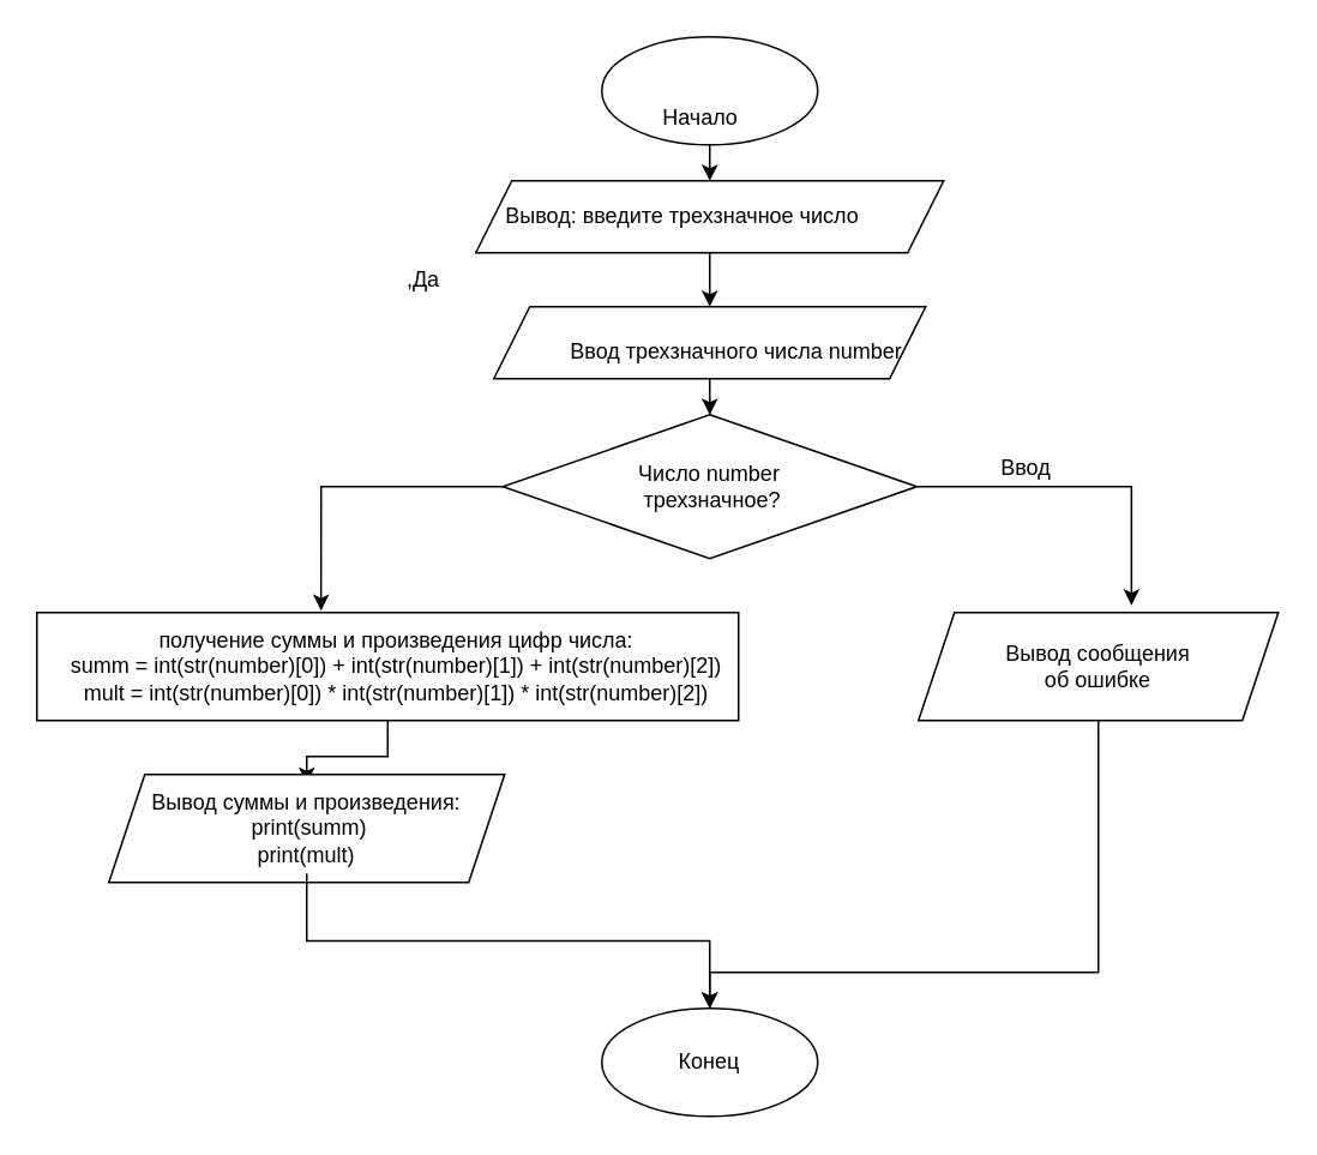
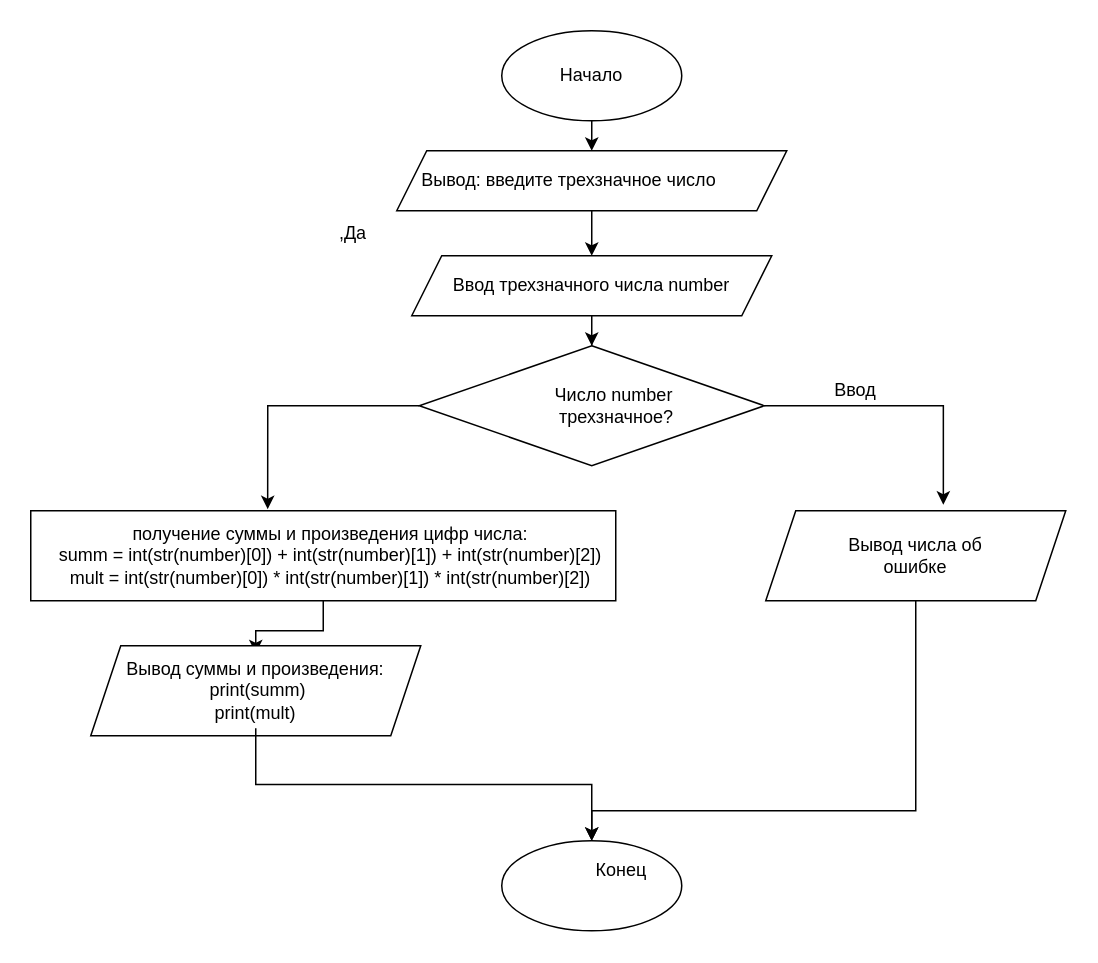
  <mxCell id="0" />
  <mxCell id="1" parent="0" />
  <mxCell id="2" style="edgeStyle=orthogonalEdgeStyle;rounded=0;orthogonalLoop=1;jettySize=auto;html=1;exitX=0.5;exitY=1;exitDx=0;exitDy=0;entryX=0.5;entryY=0;entryDx=0;entryDy=0;" parent="1" source="3" target="6" edge="1"><mxGeometry relative="1" as="geometry" /></mxCell>
  <mxCell id="3" value="" style="ellipse;whiteSpace=wrap;html=1;" parent="1" vertex="1"><mxGeometry x="334" y="20" width="120" height="60" as="geometry" /></mxCell>
- <mxCell id="4" value="Начало" style="text;html=1;strokeColor=none;fillColor=none;align=center;verticalAlign=middle;whiteSpace=wrap;rounded=0;" parent="1" vertex="1"><mxGeometry x="369" y="55" width="40" height="20" as="geometry" /></mxCell>
+ <mxCell id="4" value="Начало" style="text;html=1;strokeColor=none;fillColor=none;align=center;verticalAlign=middle;whiteSpace=wrap;rounded=0;" parent="1" vertex="1"><mxGeometry x="374" y="40" width="40" height="20" as="geometry" /></mxCell>
  <mxCell id="5" style="edgeStyle=orthogonalEdgeStyle;rounded=0;orthogonalLoop=1;jettySize=auto;html=1;exitX=0.5;exitY=1;exitDx=0;exitDy=0;entryX=0.5;entryY=0;entryDx=0;entryDy=0;" parent="1" source="6" target="9" edge="1"><mxGeometry relative="1" as="geometry" /></mxCell>
  <mxCell id="6" value="" style="shape=parallelogram;perimeter=parallelogramPerimeter;whiteSpace=wrap;html=1;fixedSize=1;" parent="1" vertex="1"><mxGeometry x="264" y="100" width="260" height="40" as="geometry" /></mxCell>
  <mxCell id="7" value="Вывод: введите трехзначное число" style="text;html=1;strokeColor=none;fillColor=none;align=center;verticalAlign=middle;whiteSpace=wrap;rounded=0;" parent="1" vertex="1"><mxGeometry x="279" y="110" width="200" height="20" as="geometry" /></mxCell>
  <mxCell id="8" value="" style="edgeStyle=orthogonalEdgeStyle;rounded=0;orthogonalLoop=1;jettySize=auto;html=1;" parent="1" source="9" target="16" edge="1"><mxGeometry relative="1" as="geometry" /></mxCell>
  <mxCell id="9" value="" style="shape=parallelogram;perimeter=parallelogramPerimeter;whiteSpace=wrap;html=1;fixedSize=1;" parent="1" vertex="1"><mxGeometry x="274" y="170" width="240" height="40" as="geometry" /></mxCell>
- <mxCell id="10" value="Ввод трехзначного числа number" style="text;html=1;strokeColor=none;fillColor=none;align=center;verticalAlign=middle;whiteSpace=wrap;rounded=0;" parent="1" vertex="1"><mxGeometry x="311" y="185" width="196" height="20" as="geometry" /></mxCell>
+ <mxCell id="10" value="Ввод трехзначного числа number" style="text;html=1;strokeColor=none;fillColor=none;align=center;verticalAlign=middle;whiteSpace=wrap;rounded=0;" parent="1" vertex="1"><mxGeometry x="296" y="180" width="196" height="20" as="geometry" /></mxCell>
  <mxCell id="11" value="" style="edgeStyle=orthogonalEdgeStyle;rounded=0;orthogonalLoop=1;jettySize=auto;html=1;" parent="1" source="12" target="25" edge="1"><mxGeometry relative="1" as="geometry" /></mxCell>
  <mxCell id="12" value="" style="rounded=0;whiteSpace=wrap;html=1;" parent="1" vertex="1"><mxGeometry x="20" y="340" width="390" height="60" as="geometry" /></mxCell>
  <mxCell id="13" value="получение суммы и произведения цифр числа:&lt;br&gt;&lt;div&gt;summ = int(str(number)[0]) + int(str(number)[1]) + int(str(number)[2])&lt;/div&gt;&lt;div&gt;mult = int(str(number)[0]) * int(str(number)[1]) * int(str(number)[2])&lt;/div&gt;" style="text;html=1;strokeColor=none;fillColor=none;align=center;verticalAlign=middle;whiteSpace=wrap;rounded=0;" parent="1" vertex="1"><mxGeometry x="20" y="345" width="400" height="50" as="geometry" /></mxCell>
  <mxCell id="14" style="edgeStyle=orthogonalEdgeStyle;rounded=0;orthogonalLoop=1;jettySize=auto;html=1;exitX=0;exitY=0.5;exitDx=0;exitDy=0;entryX=0.405;entryY=-0.017;entryDx=0;entryDy=0;entryPerimeter=0;" parent="1" source="16" target="12" edge="1"><mxGeometry relative="1" as="geometry" /></mxCell>
  <mxCell id="15" style="edgeStyle=orthogonalEdgeStyle;rounded=0;orthogonalLoop=1;jettySize=auto;html=1;exitX=1;exitY=0.5;exitDx=0;exitDy=0;entryX=0.592;entryY=-0.067;entryDx=0;entryDy=0;entryPerimeter=0;" parent="1" source="16" target="19" edge="1"><mxGeometry relative="1" as="geometry" /></mxCell>
  <mxCell id="16" value="" style="rhombus;whiteSpace=wrap;html=1;" parent="1" vertex="1"><mxGeometry x="279" y="230" width="230" height="80" as="geometry" /></mxCell>
- <mxCell id="17" value="Число number&lt;br&gt;&amp;nbsp;трехзначное?" style="text;html=1;strokeColor=none;fillColor=none;align=center;verticalAlign=middle;whiteSpace=wrap;rounded=0;" parent="1" vertex="1"><mxGeometry x="354" y="260" width="80" height="20" as="geometry" /></mxCell>
+ <mxCell id="17" value="Число number&lt;br&gt;&amp;nbsp;трехзначное?" style="text;html=1;strokeColor=none;fillColor=none;align=center;verticalAlign=middle;whiteSpace=wrap;rounded=0;" parent="1" vertex="1"><mxGeometry x="369" y="260" width="80" height="20" as="geometry" /></mxCell>
  <mxCell id="18" style="edgeStyle=orthogonalEdgeStyle;rounded=0;orthogonalLoop=1;jettySize=auto;html=1;entryX=0.5;entryY=0;entryDx=0;entryDy=0;" parent="1" source="19" target="26" edge="1"><mxGeometry relative="1" as="geometry"><Array as="points"><mxPoint x="610" y="540" /><mxPoint x="394" y="540" /></Array></mxGeometry></mxCell>
  <mxCell id="19" value="" style="shape=parallelogram;perimeter=parallelogramPerimeter;whiteSpace=wrap;html=1;fixedSize=1;" parent="1" vertex="1"><mxGeometry x="510" y="340" width="200" height="60" as="geometry" /></mxCell>
- <mxCell id="20" value="Вывод сообщения об ошибке" style="text;html=1;strokeColor=none;fillColor=none;align=center;verticalAlign=middle;whiteSpace=wrap;rounded=0;" parent="1" vertex="1"><mxGeometry x="550" y="360" width="120" height="20" as="geometry" /></mxCell>
+ <mxCell id="20" value="Вывод числа об ошибке" style="text;html=1;strokeColor=none;fillColor=none;align=center;verticalAlign=middle;whiteSpace=wrap;rounded=0;" parent="1" vertex="1"><mxGeometry x="550" y="360" width="120" height="20" as="geometry" /></mxCell>
  <mxCell id="21" value=",Да" style="text;html=1;strokeColor=none;fillColor=none;align=center;verticalAlign=middle;whiteSpace=wrap;rounded=0;" parent="1" vertex="1"><mxGeometry x="215" y="145" width="40" height="20" as="geometry" /></mxCell>
  <mxCell id="22" value="Ввод" style="text;html=1;strokeColor=none;fillColor=none;align=center;verticalAlign=middle;whiteSpace=wrap;rounded=0;" parent="1" vertex="1"><mxGeometry x="550" y="250" width="40" height="20" as="geometry" /></mxCell>
  <mxCell id="23" value="" style="shape=parallelogram;perimeter=parallelogramPerimeter;whiteSpace=wrap;html=1;fixedSize=1;" parent="1" vertex="1"><mxGeometry x="60" y="430" width="220" height="60" as="geometry" /></mxCell>
  <mxCell id="24" style="edgeStyle=orthogonalEdgeStyle;rounded=0;orthogonalLoop=1;jettySize=auto;html=1;exitX=0.5;exitY=1;exitDx=0;exitDy=0;entryX=0.5;entryY=0;entryDx=0;entryDy=0;" parent="1" source="25" target="26" edge="1"><mxGeometry relative="1" as="geometry"><mxPoint x="190" y="550" as="targetPoint" /></mxGeometry></mxCell>
  <mxCell id="25" value="Вывод суммы и произведения:&lt;br&gt;&amp;nbsp;&lt;span&gt;print(summ)&lt;/span&gt;&lt;div&gt;print(mult)&lt;/div&gt;" style="text;html=1;strokeColor=none;fillColor=none;align=center;verticalAlign=middle;whiteSpace=wrap;rounded=0;" parent="1" vertex="1"><mxGeometry x="72" y="435" width="196" height="50" as="geometry" /></mxCell>
  <mxCell id="26" value="" style="ellipse;whiteSpace=wrap;html=1;" parent="1" vertex="1"><mxGeometry x="334" y="560" width="120" height="60" as="geometry" /></mxCell>
- <mxCell id="27" value="Конец" style="text;html=1;strokeColor=none;fillColor=none;align=center;verticalAlign=middle;whiteSpace=wrap;rounded=0;" parent="1" vertex="1"><mxGeometry x="374" y="580" width="40" height="20" as="geometry" /></mxCell>
+ <mxCell id="27" value="Конец" style="text;html=1;strokeColor=none;fillColor=none;align=center;verticalAlign=middle;whiteSpace=wrap;rounded=0;" parent="1" vertex="1"><mxGeometry x="394" y="570" width="40" height="20" as="geometry" /></mxCell>
